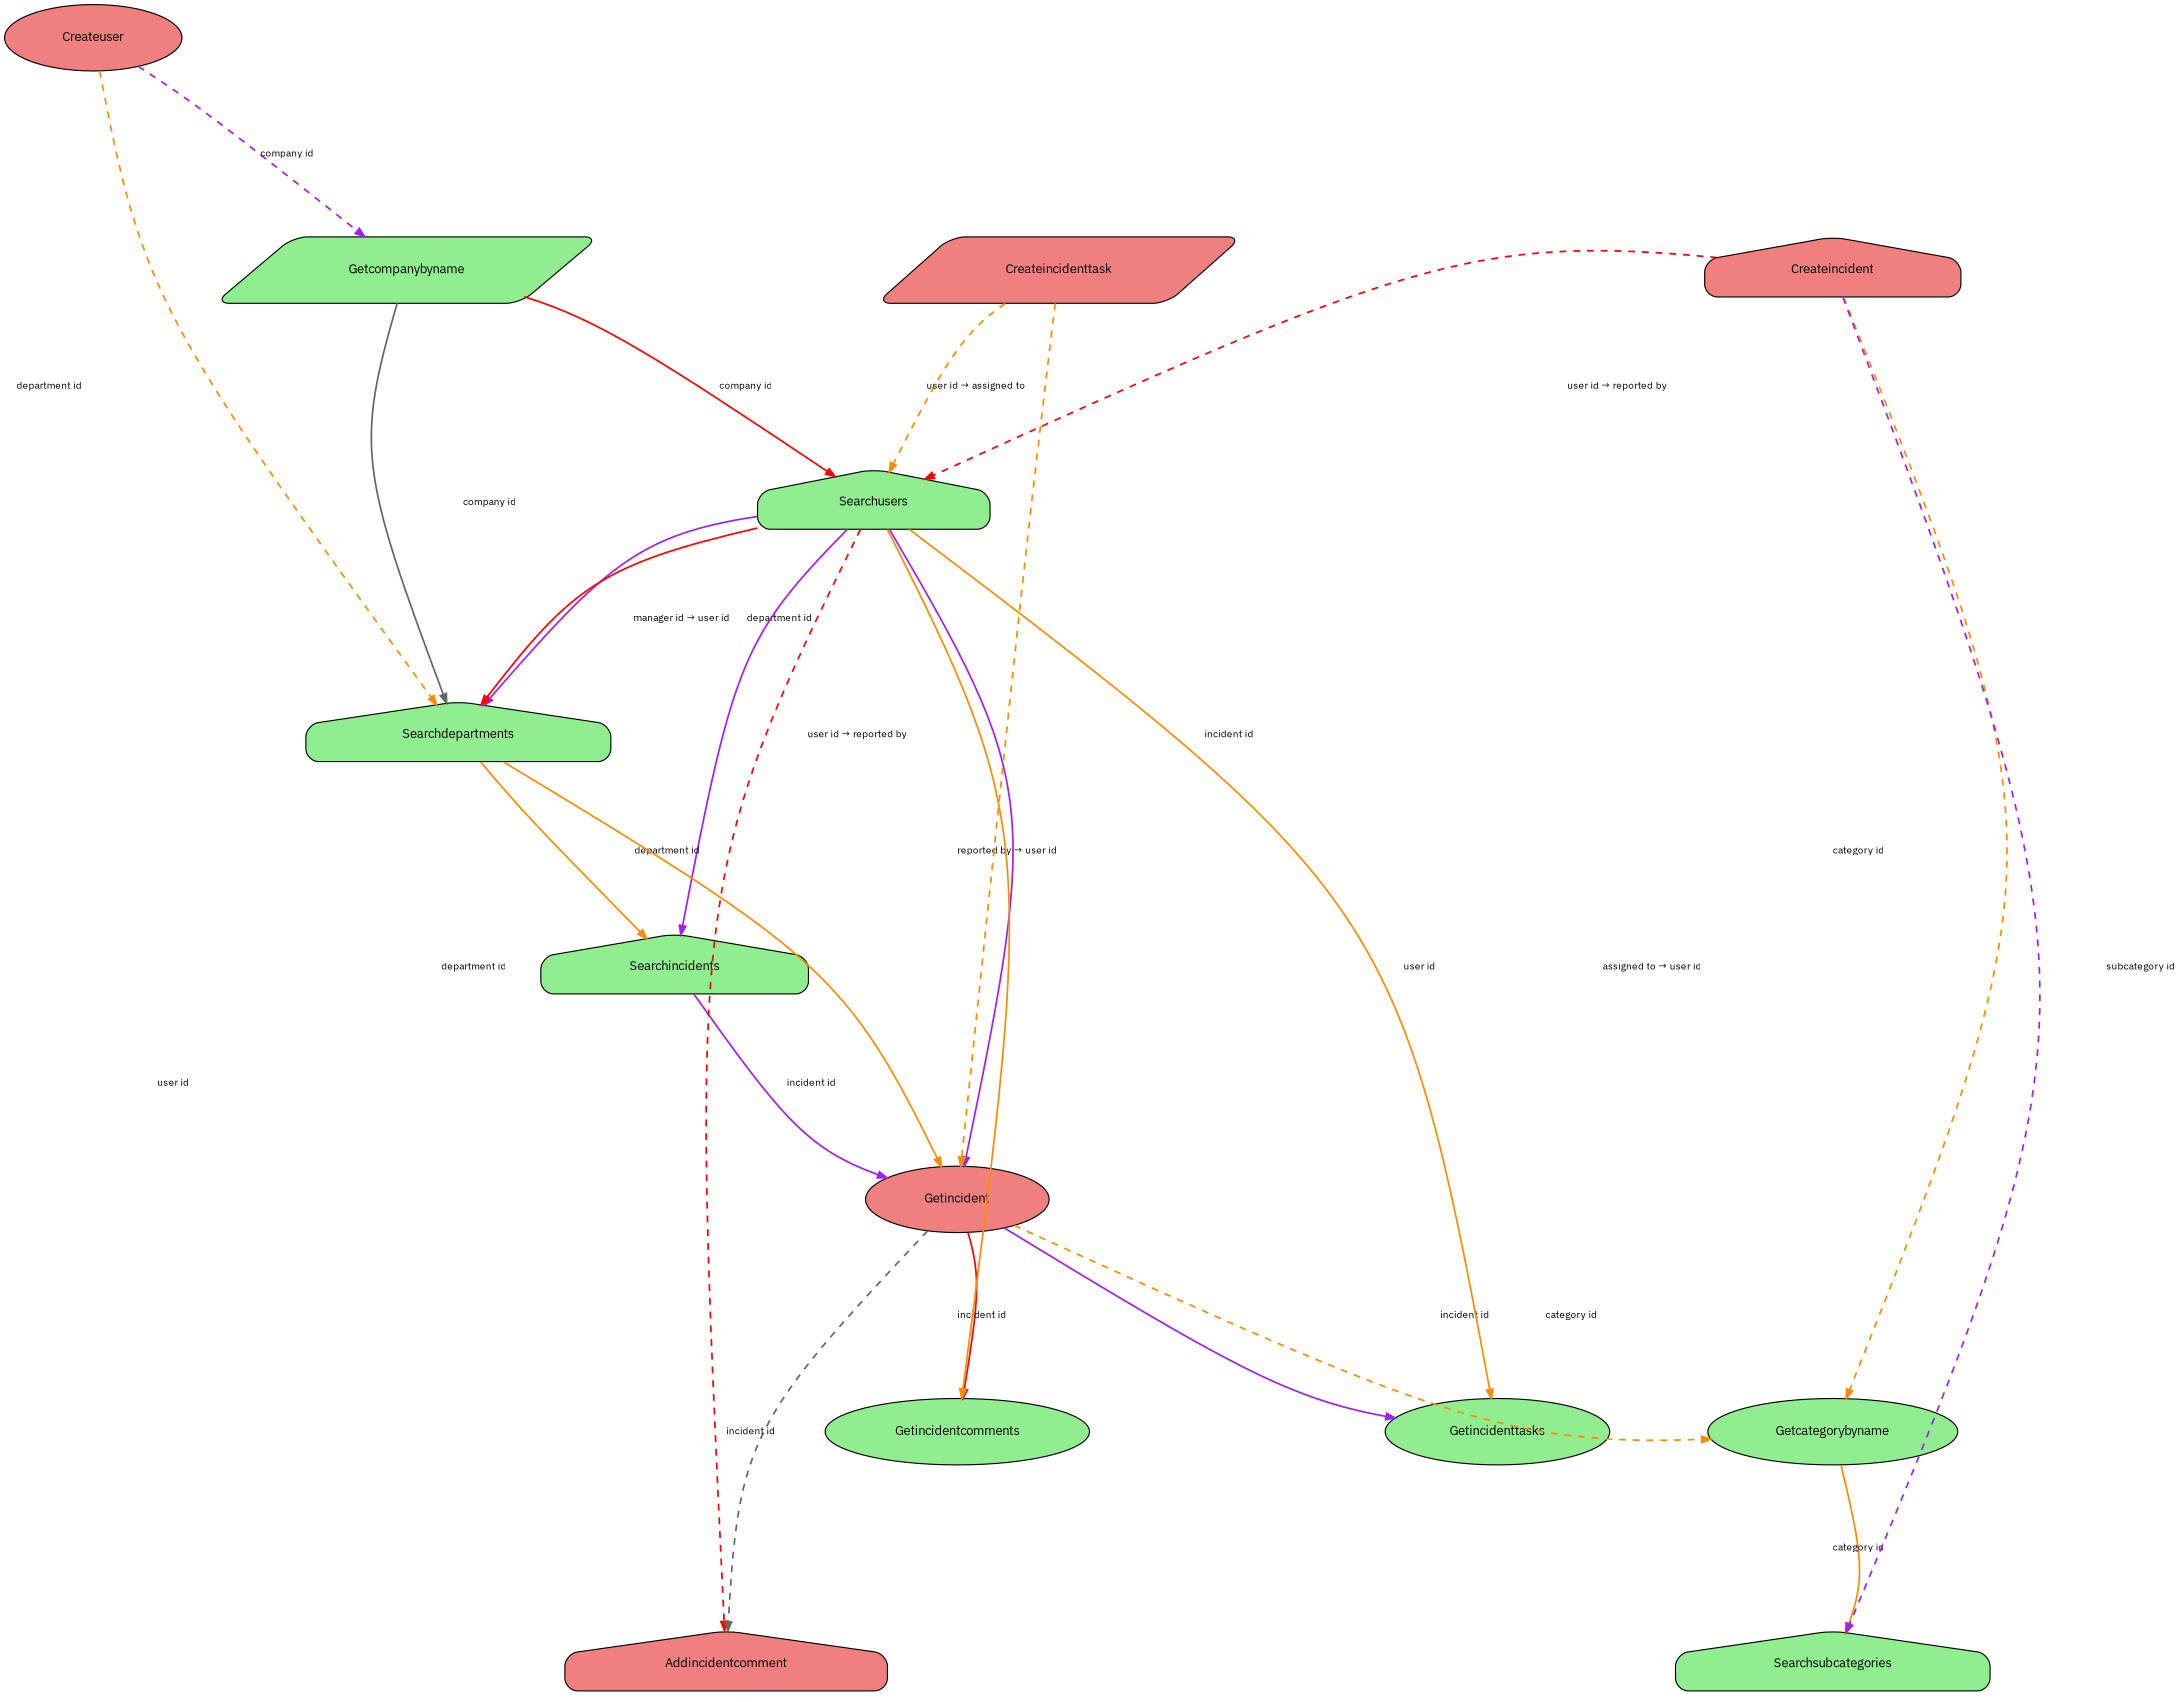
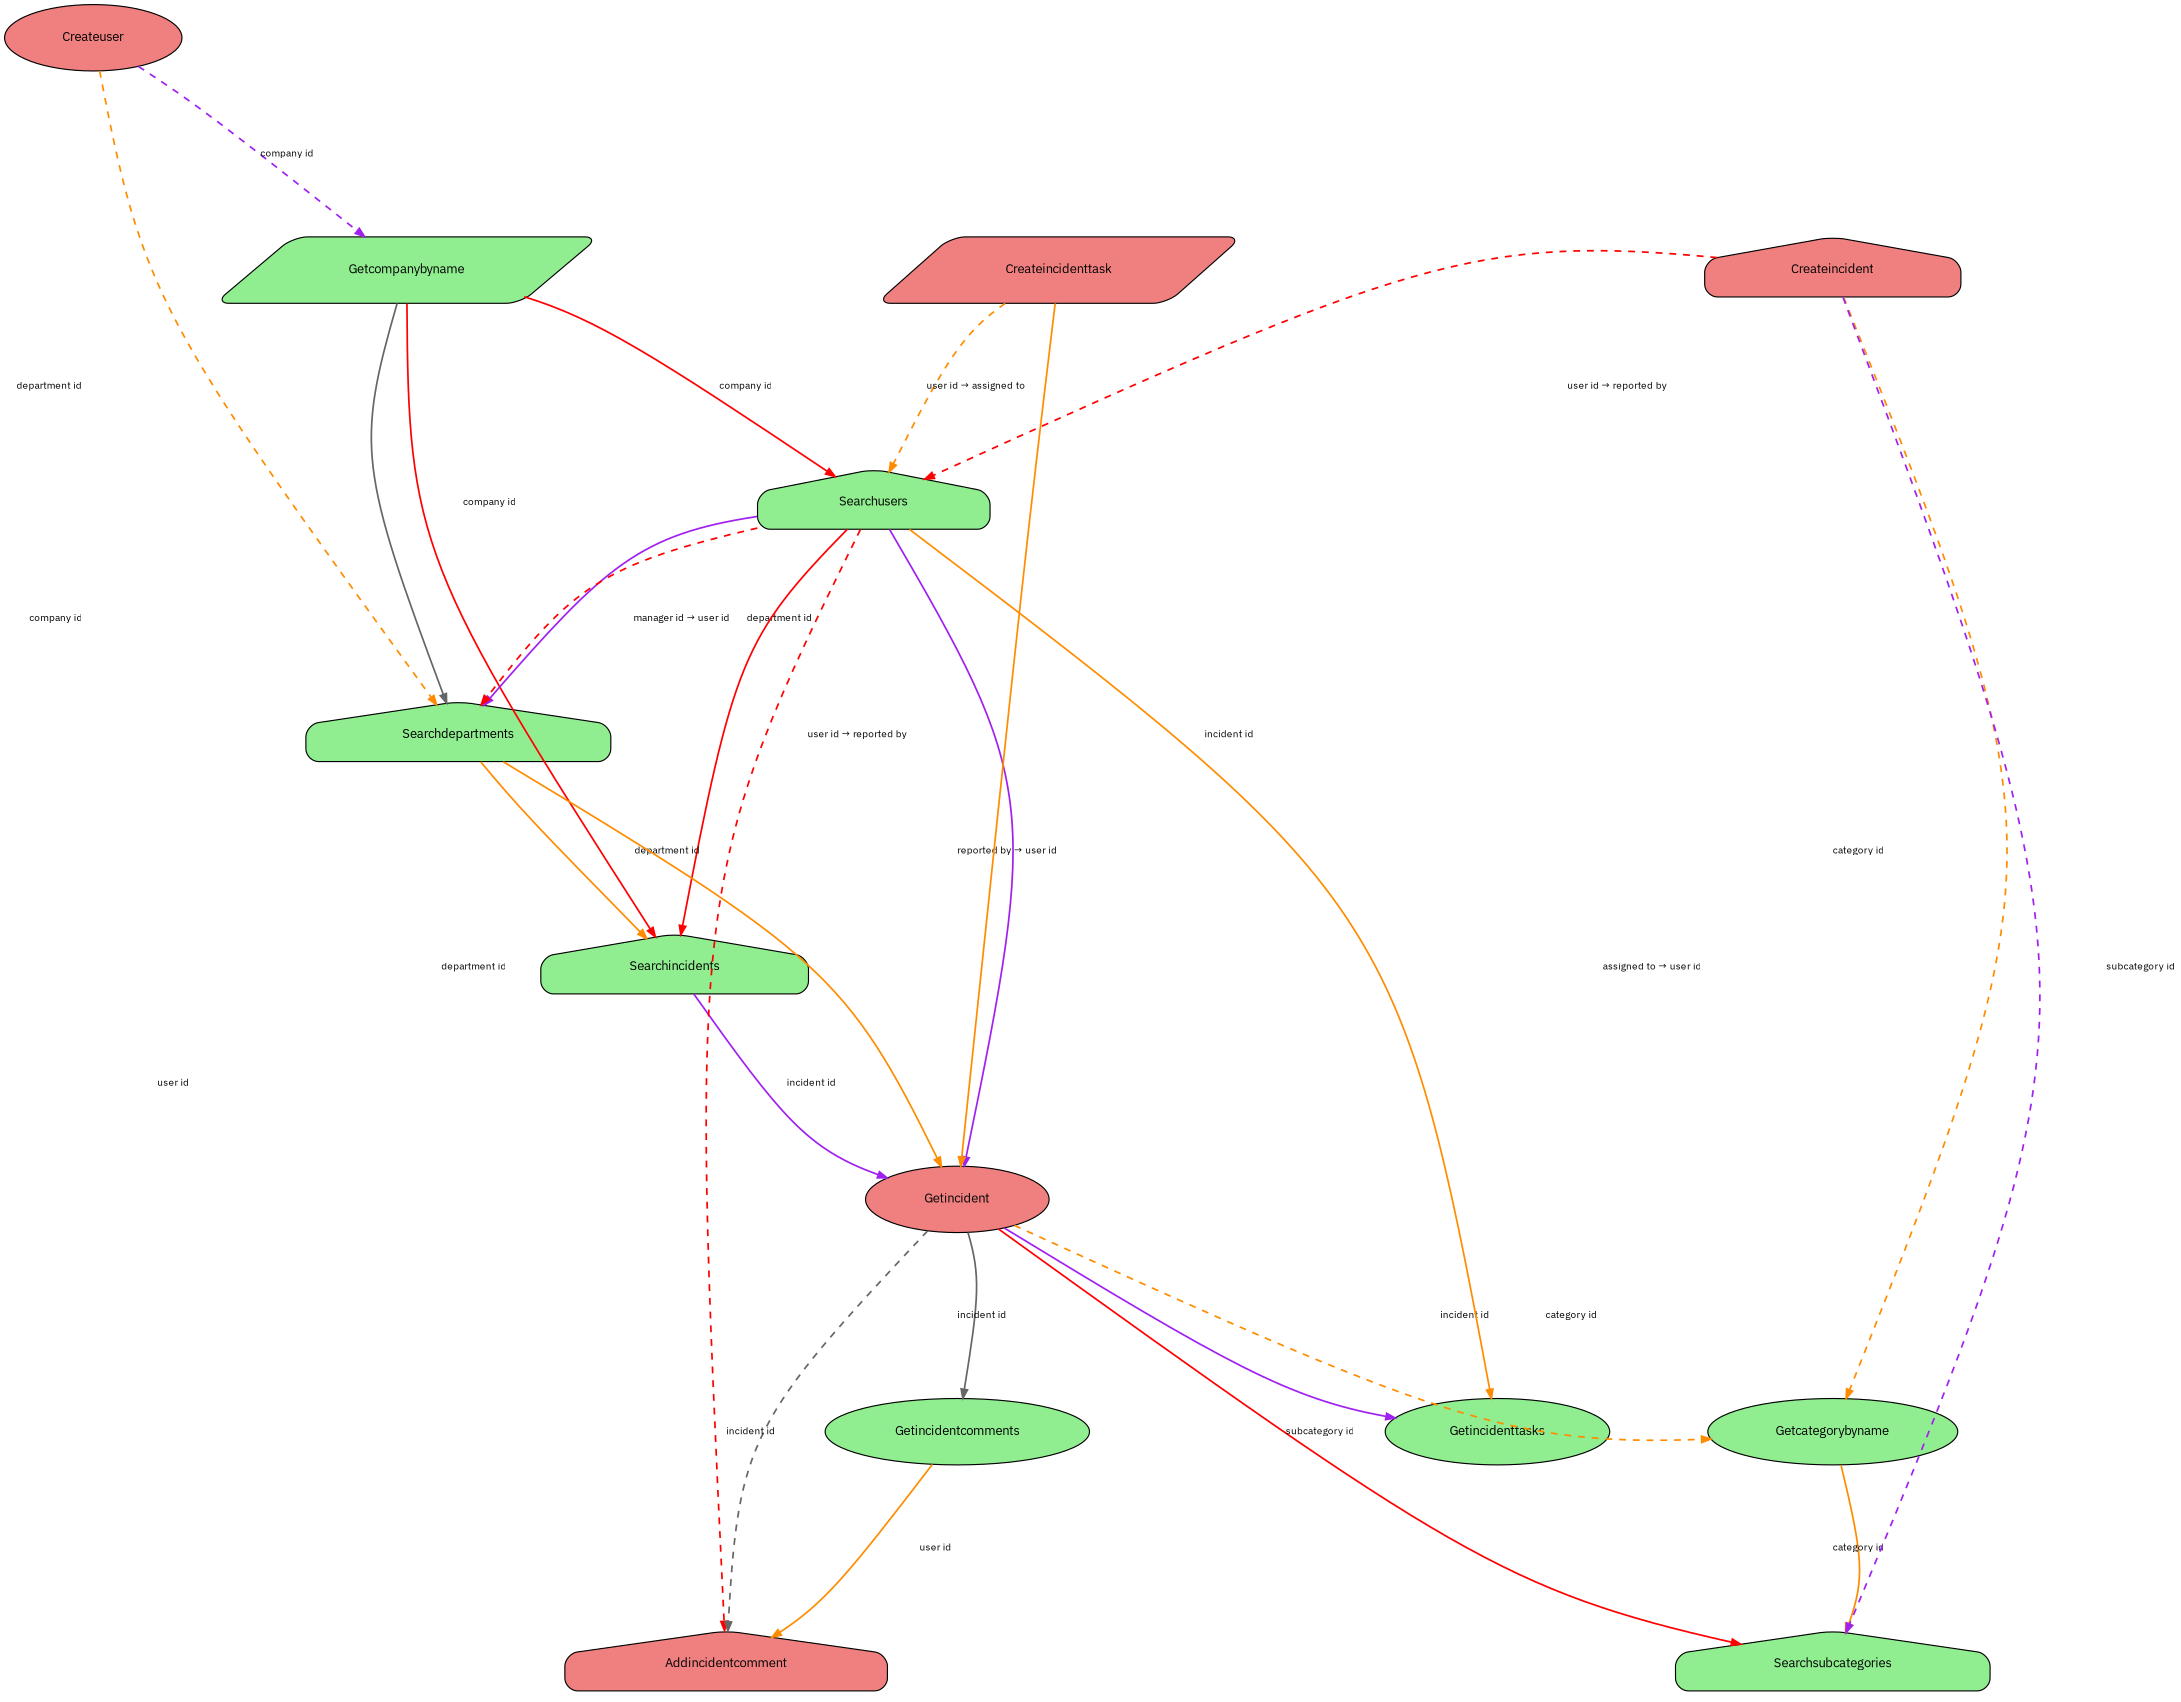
  digraph {
    bgcolor=white
    fontname="IBM Plex Sans"
    nodesep=1.2
    rankdir=TB
    ranksep=2.0
    splines=curved
    node [color=black fillcolor=lightgreen fontname="IBM Plex Sans" fontsize=11 margin="0.4,0.2" shape=house style="rounded,filled"]
    edge [arrowsize=0.8 color=darkorange fontname="IBM Plex Sans" fontsize=9 labelangle=0 labeldistance=2.0 labelfloat=true penwidth=1.5 style=solid]
    n1 [height=0.8 label=Getcompanybyname shape=parallelogram width=2.0]
    n2 [height=0.8 label=Searchusers width=2.0]
    n3 [height=0.8 label=Searchdepartments width=2.0]
    n4 [height=0.8 label=Searchincidents width=2.0]
    n5 [fillcolor=lightcoral height=0.8 label=Getincident shape=ellipse width=2.0]
    n6 [height=0.8 label=Getincidentcomments shape=ellipse width=2.0]
    n7 [height=0.8 label=Getincidenttasks shape=ellipse width=2.0]
    n8 [height=0.8 label=Getcategorybyname shape=ellipse width=2.0]
    n9 [height=0.8 label=Searchsubcategories width=2.0]
    n10 [fillcolor=lightcoral height=0.8 label=Createuser shape=ellipse width=2.0]
    n11 [fillcolor=lightcoral height=0.8 label=Createincident width=2.0]
    n12 [fillcolor=lightcoral height=0.8 label=Addincidentcomment width=2.0]
    n13 [fillcolor=lightcoral height=0.8 label=Createincidenttask shape=parallelogram width=2.0]
    n1 -> n2 [color=red label="company id"]
    n1 -> n3 [color=gray40 label="company id"]
+   n1 -> n4 [color=red label="company id"]
    n2 -> n3 [color=purple label="department id"]
-   n2 -> n4 [color=purple label="user id → reported by"]
-   n3 -> n2 [color=red label="manager id → user id"]
+   n2 -> n4 [color=red label="user id → reported by"]
+   n3 -> n2 [color=red label="manager id → user id" style=dashed]
    n3 -> n4 [label="department id"]
    n4 -> n5 [color=purple label="incident id"]
    n5 -> n2 [color=purple label="reported by → user id"]
    n5 -> n3 [label="department id"]
-   n5 -> n6 [color=red label="incident id"]
+   n5 -> n6 [color=gray40 label="incident id"]
    n5 -> n7 [color=purple label="incident id"]
    n5 -> n8 [label="category id" style=dashed]
-   n6 -> n2 [label="user id"]
+   n5 -> n9 [color=red label="subcategory id"]
+   n6 -> n12 [label="user id"]
    n7 -> n2 [label="assigned to → user id"]
    n8 -> n9 [label="category id"]
    n10 -> n1 [color=purple label="company id" style=dashed]
    n10 -> n3 [label="department id" style=dashed]
    n11 -> n2 [color=red label="user id → reported by" style=dashed]
    n11 -> n8 [label="category id" style=dashed]
    n11 -> n9 [color=purple label="subcategory id" style=dashed]
    n12 -> n2 [color=red label="user id" style=dashed]
    n12 -> n5 [color=gray40 label="incident id" style=dashed]
    n13 -> n2 [label="user id → assigned to" style=dashed]
-   n13 -> n5 [label="incident id" style=dashed]
+   n13 -> n5 [label="incident id"]
  }
